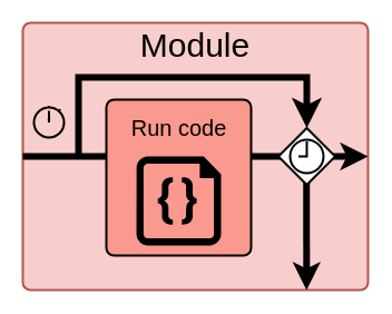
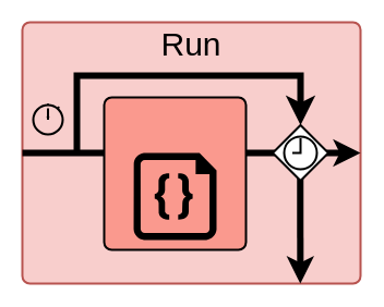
  <mxCell id="0" />
  <mxCell id="1" parent="0" />
  <mxCell id="2" value="" style="group;fontColor=#000000;" parent="1" vertex="1" connectable="0"><mxGeometry x="20" y="20" width="310" height="240" as="geometry" /></mxCell>
  <mxCell id="3" value="" style="rounded=1;whiteSpace=wrap;html=1;absoluteArcSize=1;arcSize=14;strokeWidth=2;fillColor=#f8cecc;fontColor=#000000;strokeColor=#B85450;" parent="2" vertex="1"><mxGeometry width="310" height="240" as="geometry" /></mxCell>
- <mxCell id="4" value="&lt;font&gt;&lt;span style=&quot;font-size: 30px;&quot;&gt;Module&lt;/span&gt;&lt;/font&gt;" style="text;html=1;align=center;verticalAlign=middle;whiteSpace=wrap;rounded=0;fontColor=#000000;" parent="2" vertex="1"><mxGeometry width="310" height="39" as="geometry" /></mxCell>
+ <mxCell id="4" value="&lt;font&gt;&lt;span style=&quot;font-size: 30px;&quot;&gt;Run&lt;/span&gt;&lt;/font&gt;" style="text;html=1;align=center;verticalAlign=middle;whiteSpace=wrap;rounded=0;fontColor=#000000;" parent="2" vertex="1"><mxGeometry width="310" height="39" as="geometry" /></mxCell>
  <mxCell id="5" value="" style="html=1;verticalLabelPosition=bottom;align=center;labelBackgroundColor=#ffffff;verticalAlign=top;strokeWidth=2;strokeColor=#000000;shadow=0;dashed=0;shape=mxgraph.ios7.icons.stopwatch;fillColor=none;fontColor=#000000;" parent="2" vertex="1"><mxGeometry x="10" y="74.79" width="27" height="28.2" as="geometry" /></mxCell>
  <mxCell id="6" value="" style="endArrow=classic;html=1;exitX=0;exitY=0.5;exitDx=0;exitDy=0;entryX=1;entryY=0.5;entryDx=0;entryDy=0;strokeWidth=6;endFill=1;strokeColor=#000000;fontColor=#000000;" parent="2" source="3" target="3" edge="1"><mxGeometry width="50" height="50" relative="1" as="geometry"><mxPoint y="117.99" as="sourcePoint" /><mxPoint x="310" y="117.99" as="targetPoint" /></mxGeometry></mxCell>
  <mxCell id="7" value="" style="rounded=1;whiteSpace=wrap;html=1;absoluteArcSize=1;arcSize=14;strokeWidth=2;fillColor=#fa998e;fontColor=#000000;strokeColor=#000000;" parent="2" vertex="1"><mxGeometry x="75" y="68.99" width="130" height="140" as="geometry" /></mxCell>
  <mxCell id="8" value="" style="endArrow=classic;html=1;strokeWidth=6;entryX=0.822;entryY=1;entryDx=0;entryDy=0;entryPerimeter=0;exitX=0.491;exitY=1;exitDx=0;exitDy=0;exitPerimeter=0;strokeColor=#000000;fontColor=#000000;" parent="2" source="12" target="3" edge="1"><mxGeometry width="50" height="50" relative="1" as="geometry"><mxPoint x="240" y="210" as="sourcePoint" /><mxPoint x="290" y="160" as="targetPoint" /></mxGeometry></mxCell>
  <mxCell id="9" value="" style="edgeStyle=segmentEdgeStyle;endArrow=classic;html=1;curved=0;rounded=0;endSize=8;startSize=8;strokeWidth=6;entryX=0.5;entryY=0;entryDx=0;entryDy=0;strokeColor=#000000;fontColor=#000000;" parent="2" target="11" edge="1"><mxGeometry width="50" height="50" relative="1" as="geometry"><mxPoint x="50" y="118.99" as="sourcePoint" /><mxPoint x="120" y="38.99" as="targetPoint" /><Array as="points"><mxPoint x="50" y="48.99" /><mxPoint x="255" y="48.99" /></Array></mxGeometry></mxCell>
  <mxCell id="10" value="" style="group;fontColor=#000000;" parent="2" vertex="1" connectable="0"><mxGeometry x="229.5" y="94.49" width="51" height="51" as="geometry" /></mxCell>
  <mxCell id="11" value="" style="rhombus;whiteSpace=wrap;html=1;strokeColor=#000000;fillColor=#FFFFFF;strokeWidth=2;fontColor=#000000;" parent="10" vertex="1"><mxGeometry width="51" height="51" as="geometry" /></mxCell>
  <mxCell id="12" value="" style="html=1;verticalLabelPosition=bottom;align=center;labelBackgroundColor=#ffffff;verticalAlign=top;strokeWidth=2;strokeColor=#000000;shadow=0;dashed=0;shape=mxgraph.ios7.icons.clock;fillColor=none;fontColor=#000000;" parent="10" vertex="1"><mxGeometry x="10.5" y="10.5" width="30" height="30" as="geometry" /></mxCell>
  <mxCell id="13" value="" style="verticalLabelPosition=bottom;html=1;verticalAlign=top;align=center;strokeColor=none;fillColor=#000000;shape=mxgraph.azure.code_file;pointerEvents=1;strokeWidth=2;fontColor=#000000;" parent="2" vertex="1"><mxGeometry x="102" y="120" width="76" height="80" as="geometry" /></mxCell>
- <mxCell id="14" value="&lt;font style=&quot;font-size: 20px;&quot;&gt;Run code&lt;/font&gt;" style="text;html=1;align=center;verticalAlign=middle;whiteSpace=wrap;rounded=0;fontColor=#000000;" parent="2" vertex="1"><mxGeometry x="77.5" y="74.79" width="125" height="39" as="geometry" /></mxCell>
